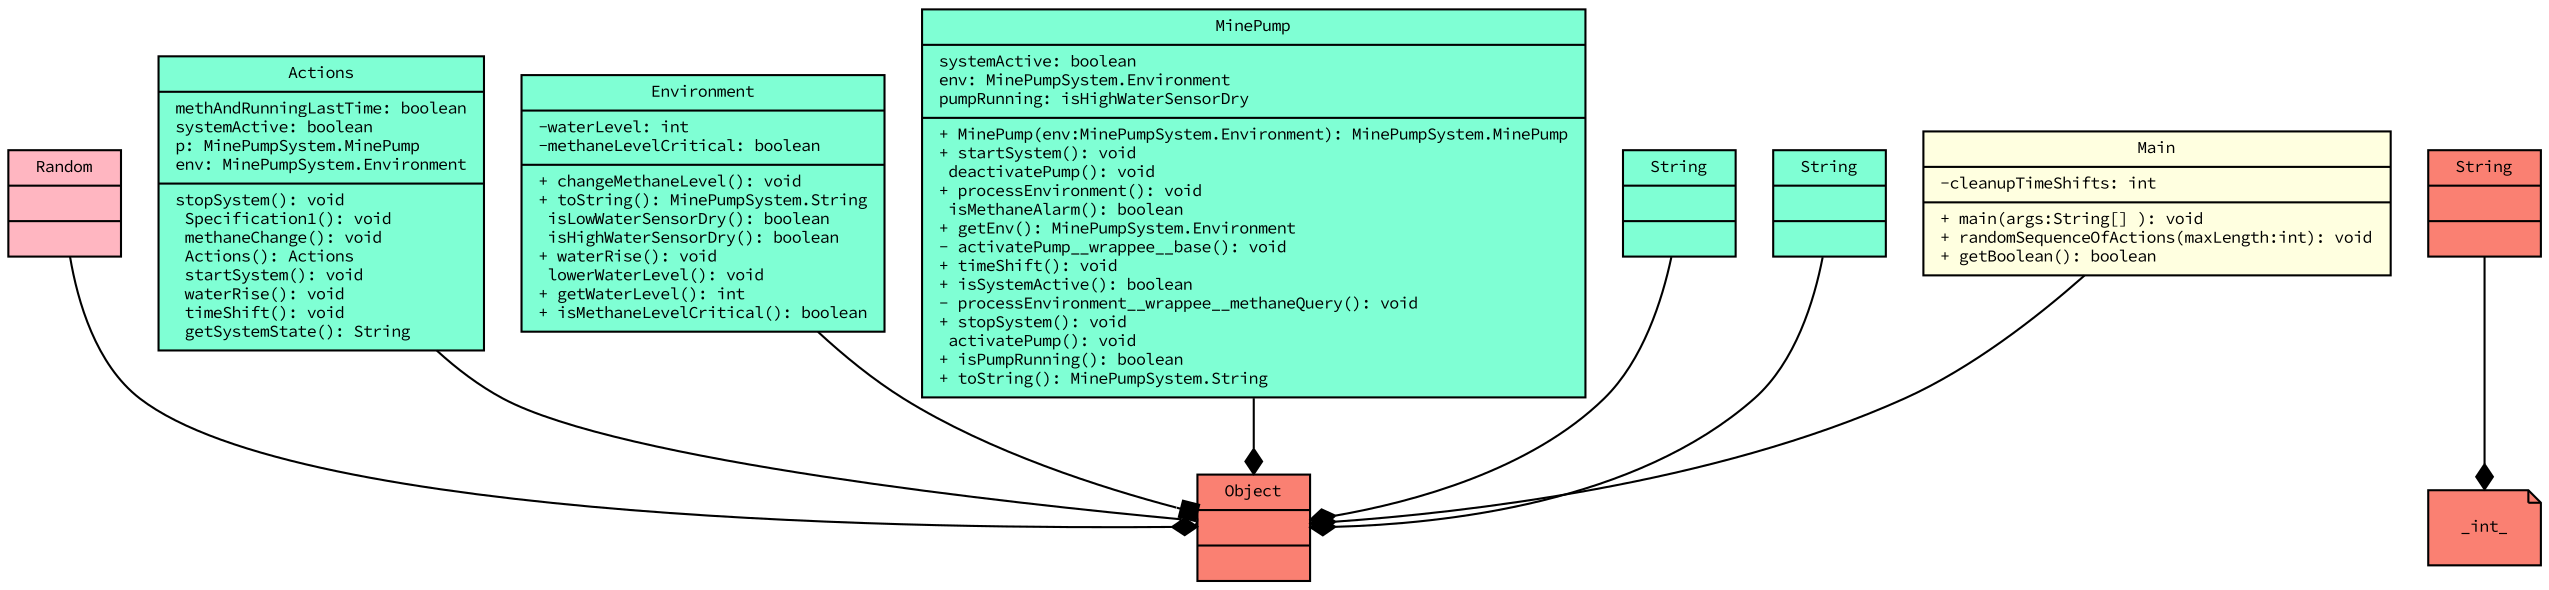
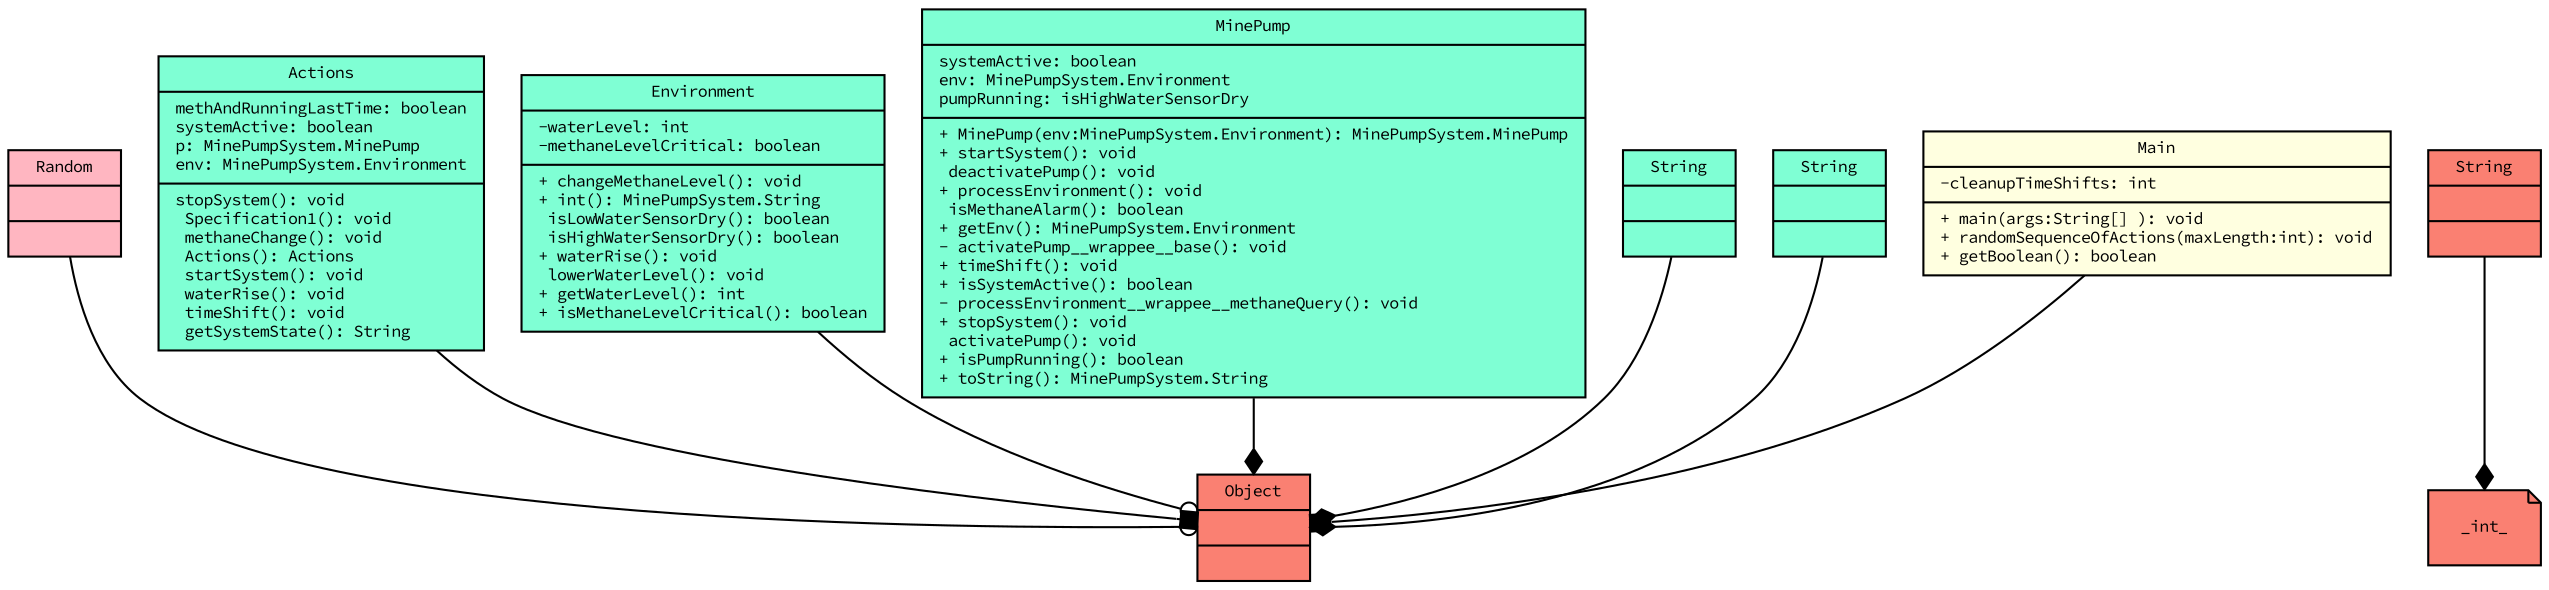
  digraph {
    fontname="Source Code Pro"
    fontsize=8
    node [fillcolor=aquamarine fontname="Source Code Pro" fontsize=8 shape=record style=filled]
    edge [arrowhead=diamond arrowtail=none fontname="Source Code Pro" fontsize=8 style=solid]
    n1 [fillcolor=lightpink label="{Random||}"]
    n2 [fillcolor=salmon label="{Object||}"]
    n3 [label="{Actions|methAndRunningLastTime: boolean\lsystemActive: boolean\lp: MinePumpSystem.MinePump\lenv: MinePumpSystem.Environment\l| stopSystem(): void\l Specification1(): void\l methaneChange(): void\l Actions(): Actions\l startSystem(): void\l waterRise(): void\l timeShift(): void\l getSystemState(): String\l}"]
-   n4 [label="{Environment|-waterLevel: int\l-methaneLevelCritical: boolean\l|+ changeMethaneLevel(): void\l+ toString(): MinePumpSystem.String\l isLowWaterSensorDry(): boolean\l isHighWaterSensorDry(): boolean\l+ waterRise(): void\l lowerWaterLevel(): void\l+ getWaterLevel(): int\l+ isMethaneLevelCritical(): boolean\l}"]
+   n4 [label="{Environment|-waterLevel: int\l-methaneLevelCritical: boolean\l|+ changeMethaneLevel(): void\l+ int(): MinePumpSystem.String\l isLowWaterSensorDry(): boolean\l isHighWaterSensorDry(): boolean\l+ waterRise(): void\l lowerWaterLevel(): void\l+ getWaterLevel(): int\l+ isMethaneLevelCritical(): boolean\l}"]
    n5 [label="{MinePump|systemActive: boolean\lenv: MinePumpSystem.Environment\lpumpRunning: isHighWaterSensorDry\l|+ MinePump(env:MinePumpSystem.Environment): MinePumpSystem.MinePump\l+ startSystem(): void\l deactivatePump(): void\l+ processEnvironment(): void\l isMethaneAlarm(): boolean\l+ getEnv(): MinePumpSystem.Environment\l- activatePump__wrappee__base(): void\l+ timeShift(): void\l+ isSystemActive(): boolean\l- processEnvironment__wrappee__methaneQuery(): void\l+ stopSystem(): void\l activatePump(): void\l+ isPumpRunning(): boolean\l+ toString(): MinePumpSystem.String\l}"]
    n6 [fillcolor=salmon label="{String||}"]
    n7 [fillcolor=salmon label=_int_ shape=note]
    n8 [label="{String||}"]
    n9 [label="{String||}"]
    n10 [fillcolor=lightyellow label="{Main|-cleanupTimeShifts: int\l|+ main(args:String[] ): void\l+ randomSequenceOfActions(maxLength:int): void\l+ getBoolean(): boolean\l}"]
-   n1 -> n2
-   n3 -> n2 [arrowhead=odot]
-   n4 -> n2 [arrowhead=box]
+   n1 -> n2 [arrowhead=odot]
+   n3 -> n2 [arrowhead=box]
+   n4 -> n2 [arrowhead=odot]
    n5 -> n2
    n6 -> n7
    n8 -> n2
    n9 -> n2
-   n10 -> n2
+   n10 -> n2 [arrowhead=box]
  }
